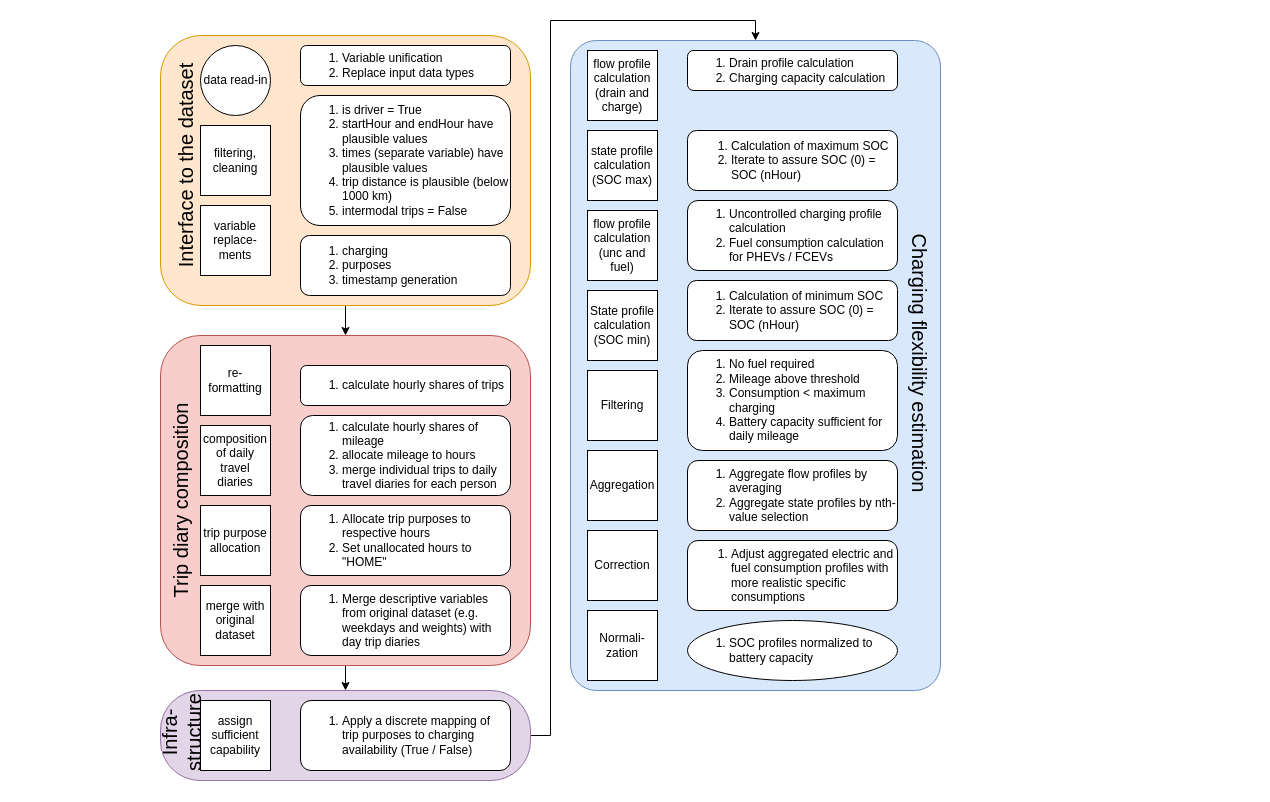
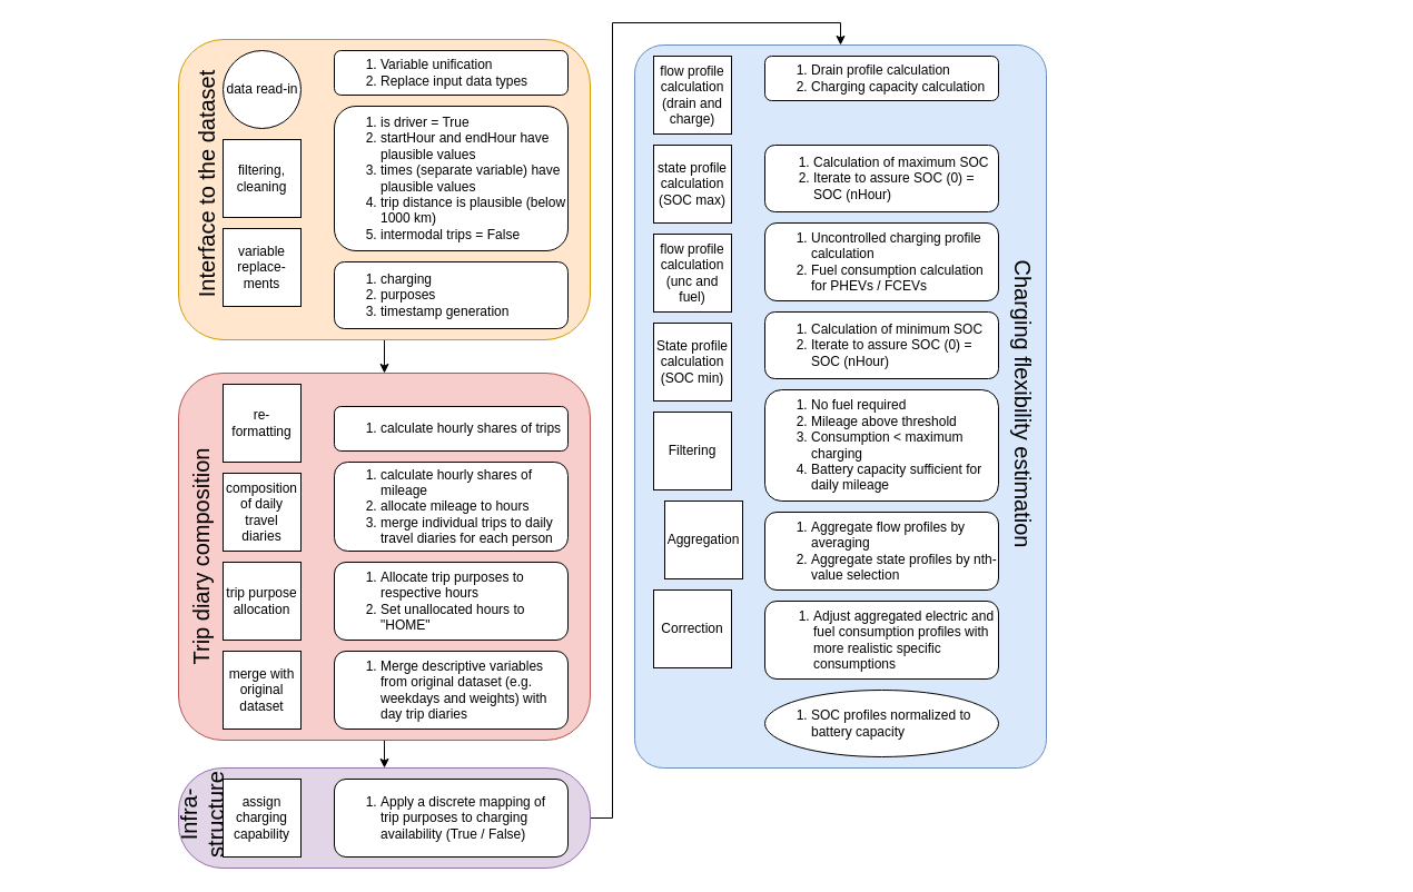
  <mxCell id="0" />
  <mxCell id="1" parent="0" />
  <mxCell id="2" value="" style="rounded=1;whiteSpace=wrap;html=1;fillColor=#dae8fc;strokeColor=#6c8ebf;arcSize=7;" vertex="1" parent="1"><mxGeometry x="570" y="40" width="370" height="650" as="geometry" /></mxCell>
  <mxCell id="3" style="edgeStyle=orthogonalEdgeStyle;rounded=0;orthogonalLoop=1;jettySize=auto;html=1;entryX=0.5;entryY=0;entryDx=0;entryDy=0;fontSize=20;" edge="1" parent="1" source="4" target="24"><mxGeometry relative="1" as="geometry" /></mxCell>
  <mxCell id="4" value="" style="rounded=1;whiteSpace=wrap;html=1;fillColor=#f8cecc;strokeColor=#b85450;arcSize=12;" vertex="1" parent="1"><mxGeometry x="160" y="335" width="370" height="330" as="geometry" /></mxCell>
  <mxCell id="5" style="edgeStyle=orthogonalEdgeStyle;rounded=0;orthogonalLoop=1;jettySize=auto;html=1;entryX=0.5;entryY=0;entryDx=0;entryDy=0;fontSize=20;" edge="1" parent="1" source="6" target="4"><mxGeometry relative="1" as="geometry" /></mxCell>
  <mxCell id="6" value="" style="rounded=1;whiteSpace=wrap;html=1;fillColor=#ffe6cc;strokeColor=#d79b00;" vertex="1" parent="1"><mxGeometry x="160" y="35" width="370" height="270" as="geometry" /></mxCell>
  <mxCell id="7" value="data read-in" style="ellipse;whiteSpace=wrap;html=1;aspect=fixed;spacing=2;spacingLeft=2;spacingRight=1;" parent="1" vertex="1"><mxGeometry x="200" y="45" width="70" height="70" as="geometry" /></mxCell>
  <mxCell id="8" value="filtering, cleaning" style="whiteSpace=wrap;html=1;aspect=fixed;" parent="1" vertex="1"><mxGeometry x="200" y="125" width="70" height="70" as="geometry" /></mxCell>
  <mxCell id="9" value="variable replace-ments" style="whiteSpace=wrap;html=1;aspect=fixed;" parent="1" vertex="1"><mxGeometry x="200" y="205" width="70" height="70" as="geometry" /></mxCell>
  <mxCell id="10" value="composition of daily travel diaries" style="whiteSpace=wrap;html=1;aspect=fixed;spacingLeft=2;spacingRight=2;" parent="1" vertex="1"><mxGeometry x="200" y="425" width="70" height="70" as="geometry" /></mxCell>
  <mxCell id="11" value="&lt;div align=&quot;left&quot;&gt;&lt;ol&gt;&lt;li&gt;is driver = True&lt;/li&gt;&lt;li&gt;startHour and endHour have plausible values&lt;/li&gt;&lt;li&gt;times (separate variable) have plausible values&lt;/li&gt;&lt;li&gt;trip distance is plausible (below 1000 km)&lt;/li&gt;&lt;li&gt;intermodal trips = False&lt;/li&gt;&lt;/ol&gt;&lt;/div&gt;" style="rounded=1;whiteSpace=wrap;html=1;align=left;" parent="1" vertex="1"><mxGeometry x="300" y="95" width="210" height="130" as="geometry" /></mxCell>
  <mxCell id="12" value="&lt;ol&gt;&lt;li&gt;Variable unification&lt;/li&gt;&lt;li&gt;Replace input data types&lt;br&gt;&lt;/li&gt;&lt;/ol&gt;" style="rounded=1;whiteSpace=wrap;html=1;align=left;" parent="1" vertex="1"><mxGeometry x="300" y="45" width="210" height="40" as="geometry" /></mxCell>
  <mxCell id="13" value="&lt;ol&gt;&lt;li&gt;charging&lt;/li&gt;&lt;li&gt;purposes&lt;/li&gt;&lt;li&gt;timestamp generation&lt;br&gt;&lt;/li&gt;&lt;/ol&gt;" style="rounded=1;whiteSpace=wrap;html=1;align=left;" parent="1" vertex="1"><mxGeometry x="300" y="235" width="210" height="60" as="geometry" /></mxCell>
  <mxCell id="14" value="re-formatting" style="whiteSpace=wrap;html=1;aspect=fixed;spacingLeft=2;spacingRight=2;" parent="1" vertex="1"><mxGeometry x="200" y="345" width="70" height="70" as="geometry" /></mxCell>
  <mxCell id="15" value="&lt;ol&gt;&lt;li&gt;calculate hourly shares of trips&lt;br&gt;&lt;/li&gt;&lt;/ol&gt;" style="rounded=1;whiteSpace=wrap;html=1;align=left;spacingRight=2;" parent="1" vertex="1"><mxGeometry x="300" y="365" width="210" height="40" as="geometry" /></mxCell>
  <mxCell id="16" value="&lt;ol&gt;&lt;li&gt;calculate hourly shares of mileage&lt;br&gt;&lt;/li&gt;&lt;li&gt;allocate mileage to hours&lt;/li&gt;&lt;li&gt;merge individual trips to daily travel diaries for each person&lt;br&gt;&lt;/li&gt;&lt;/ol&gt;" style="rounded=1;whiteSpace=wrap;html=1;align=left;" parent="1" vertex="1"><mxGeometry x="300" y="415" width="210" height="80" as="geometry" /></mxCell>
  <mxCell id="17" value="Interface to the dataset" style="text;html=1;strokeColor=none;fillColor=none;align=center;verticalAlign=middle;whiteSpace=wrap;rounded=0;fontSize=20;rotation=270;" vertex="1" parent="1"><mxGeometry x="50" y="155" width="270" height="20" as="geometry" /></mxCell>
  <mxCell id="18" value="Trip diary composition" style="text;html=1;strokeColor=none;fillColor=none;align=center;verticalAlign=middle;whiteSpace=wrap;rounded=0;fontSize=20;rotation=270;" vertex="1" parent="1"><mxGeometry x="20" y="490" width="320" height="20" as="geometry" /></mxCell>
  <mxCell id="19" value="trip purpose allocation" style="whiteSpace=wrap;html=1;aspect=fixed;spacingLeft=2;spacingRight=2;" vertex="1" parent="1"><mxGeometry x="200" y="505" width="70" height="70" as="geometry" /></mxCell>
  <mxCell id="20" value="&lt;ol&gt;&lt;li&gt;Allocate trip purposes to respective hours&lt;/li&gt;&lt;li&gt;Set unallocated hours to &quot;HOME&quot;&lt;br&gt;&lt;/li&gt;&lt;/ol&gt;" style="rounded=1;whiteSpace=wrap;html=1;align=left;" vertex="1" parent="1"><mxGeometry x="300" y="505" width="210" height="70" as="geometry" /></mxCell>
  <mxCell id="21" value="merge with original dataset" style="whiteSpace=wrap;html=1;aspect=fixed;" vertex="1" parent="1"><mxGeometry x="200" y="585" width="70" height="70" as="geometry" /></mxCell>
  <mxCell id="22" value="&lt;ol&gt;&lt;li&gt;Merge descriptive variables from original dataset (e.g. weekdays and weights) with day trip diaries&lt;br&gt;&lt;/li&gt;&lt;/ol&gt;" style="rounded=1;whiteSpace=wrap;html=1;align=left;" vertex="1" parent="1"><mxGeometry x="300" y="585" width="210" height="70" as="geometry" /></mxCell>
  <mxCell id="23" style="edgeStyle=orthogonalEdgeStyle;rounded=0;orthogonalLoop=1;jettySize=auto;html=1;entryX=0.5;entryY=0;entryDx=0;entryDy=0;fontSize=20;" edge="1" parent="1" source="24" target="2"><mxGeometry relative="1" as="geometry"><Array as="points"><mxPoint x="550" y="735" /><mxPoint x="550" y="20" /><mxPoint x="755" y="20" /></Array></mxGeometry></mxCell>
  <mxCell id="24" value="" style="rounded=1;whiteSpace=wrap;html=1;fillColor=#e1d5e7;strokeColor=#9673a6;arcSize=44;" vertex="1" parent="1"><mxGeometry x="160" y="690" width="370" height="90" as="geometry" /></mxCell>
- <mxCell id="25" value="assign sufficient capability" style="whiteSpace=wrap;html=1;aspect=fixed;spacingLeft=2;spacingRight=2;" vertex="1" parent="1"><mxGeometry x="200" y="700" width="70" height="70" as="geometry" /></mxCell>
+ <mxCell id="25" value="assign charging capability" style="whiteSpace=wrap;html=1;aspect=fixed;spacingLeft=2;spacingRight=2;" vertex="1" parent="1"><mxGeometry x="200" y="700" width="70" height="70" as="geometry" /></mxCell>
  <mxCell id="26" value="&lt;ol&gt;&lt;li&gt;Apply a discrete mapping of trip purposes to charging availability (True / False)&lt;br&gt;&lt;/li&gt;&lt;/ol&gt;" style="rounded=1;whiteSpace=wrap;html=1;align=left;spacingRight=2;" vertex="1" parent="1"><mxGeometry x="300" y="700" width="210" height="70" as="geometry" /></mxCell>
  <mxCell id="27" value="Charging flexibility estimation" style="text;html=1;strokeColor=none;fillColor=none;align=center;verticalAlign=middle;whiteSpace=wrap;rounded=0;fontSize=20;rotation=90;" vertex="1" parent="1"><mxGeometry x="592.5" y="352.5" width="655" height="20" as="geometry" /></mxCell>
  <mxCell id="28" value="state profile calculation (SOC max)" style="whiteSpace=wrap;html=1;aspect=fixed;spacingLeft=2;spacingRight=2;" vertex="1" parent="1"><mxGeometry x="587" y="130" width="70" height="70" as="geometry" /></mxCell>
  <mxCell id="29" value="flow profile calculation (drain and charge)" style="whiteSpace=wrap;html=1;aspect=fixed;spacingLeft=2;spacingRight=2;" vertex="1" parent="1"><mxGeometry x="587" y="50" width="70" height="70" as="geometry" /></mxCell>
  <mxCell id="30" value="&lt;ol&gt;&lt;li&gt;Drain profile calculation&lt;/li&gt;&lt;li&gt;Charging capacity calculation&lt;br&gt;&lt;/li&gt;&lt;/ol&gt;" style="rounded=1;whiteSpace=wrap;html=1;align=left;spacingRight=2;" vertex="1" parent="1"><mxGeometry x="687" y="50" width="210" height="40" as="geometry" /></mxCell>
  <mxCell id="31" value="&lt;ol&gt;&lt;li&gt;Calculation of maximum SOC &lt;br&gt;&lt;/li&gt;&lt;li&gt;Iterate to assure SOC (0) = SOC (nHour)&lt;br&gt;&lt;/li&gt;&lt;/ol&gt;" style="rounded=1;whiteSpace=wrap;html=1;align=left;spacingLeft=2;spacingRight=2;" vertex="1" parent="1"><mxGeometry x="687" y="130" width="210" height="60" as="geometry" /></mxCell>
  <mxCell id="32" value="flow profile calculation (unc and fuel)" style="whiteSpace=wrap;html=1;aspect=fixed;spacingLeft=2;spacingRight=2;" vertex="1" parent="1"><mxGeometry x="587" y="210" width="70" height="70" as="geometry" /></mxCell>
  <mxCell id="33" value="&lt;ol&gt;&lt;li&gt;Uncontrolled charging profile calculation&lt;/li&gt;&lt;li&gt;Fuel consumption calculation for PHEVs / FCEVs&lt;br&gt;&lt;/li&gt;&lt;/ol&gt;" style="rounded=1;whiteSpace=wrap;html=1;align=left;" vertex="1" parent="1"><mxGeometry x="687" y="200" width="210" height="70" as="geometry" /></mxCell>
  <mxCell id="34" value="State profile calculation (SOC min)" style="whiteSpace=wrap;html=1;aspect=fixed;" vertex="1" parent="1"><mxGeometry x="587" y="290" width="70" height="70" as="geometry" /></mxCell>
  <mxCell id="35" value="&lt;ol&gt;&lt;li&gt;Calculation of minimum SOC &lt;br&gt;&lt;/li&gt;&lt;li&gt;Iterate to assure SOC (0) = SOC (nHour)&lt;br&gt;&lt;/li&gt;&lt;/ol&gt;" style="rounded=1;whiteSpace=wrap;html=1;align=left;" vertex="1" parent="1"><mxGeometry x="687" y="280" width="210" height="60" as="geometry" /></mxCell>
  <mxCell id="36" value="Filtering" style="whiteSpace=wrap;html=1;aspect=fixed;" vertex="1" parent="1"><mxGeometry x="587" y="370" width="70" height="70" as="geometry" /></mxCell>
  <mxCell id="37" value="&lt;ol&gt;&lt;li&gt;No fuel required&lt;/li&gt;&lt;li&gt;Mileage above threshold&lt;/li&gt;&lt;li&gt;Consumption &amp;lt; maximum charging&lt;/li&gt;&lt;li&gt;Battery capacity sufficient for daily mileage&lt;br&gt;&lt;/li&gt;&lt;/ol&gt;" style="rounded=1;whiteSpace=wrap;html=1;align=left;" vertex="1" parent="1"><mxGeometry x="687" y="350" width="210" height="100" as="geometry" /></mxCell>
- <mxCell id="38" value="Aggregation" style="whiteSpace=wrap;html=1;aspect=fixed;" vertex="1" parent="1"><mxGeometry x="587" y="450" width="70" height="70" as="geometry" /></mxCell>
+ <mxCell id="38" value="Aggregation" style="whiteSpace=wrap;html=1;aspect=fixed;" vertex="1" parent="1"><mxGeometry x="597" y="450" width="70" height="70" as="geometry" /></mxCell>
  <mxCell id="39" value="Correction" style="whiteSpace=wrap;html=1;aspect=fixed;" vertex="1" parent="1"><mxGeometry x="587" y="530" width="70" height="70" as="geometry" /></mxCell>
- <mxCell id="40" value="Normali-zation" style="whiteSpace=wrap;html=1;aspect=fixed;" vertex="1" parent="1"><mxGeometry x="587" y="610" width="70" height="70" as="geometry" /></mxCell>
  <mxCell id="41" value="&lt;ol&gt;&lt;li&gt;Aggregate flow profiles by averaging&lt;/li&gt;&lt;li&gt;Aggregate state profiles by nth-value selection&lt;br&gt;&lt;/li&gt;&lt;/ol&gt;" style="rounded=1;whiteSpace=wrap;html=1;align=left;" vertex="1" parent="1"><mxGeometry x="687" y="460" width="210" height="70" as="geometry" /></mxCell>
  <mxCell id="42" value="&lt;ol&gt;&lt;li&gt;Adjust aggregated electric and fuel consumption profiles with more realistic specific consumptions&lt;br&gt;&lt;/li&gt;&lt;/ol&gt;" style="rounded=1;whiteSpace=wrap;html=1;align=left;spacingLeft=2;spacingRight=2;" vertex="1" parent="1"><mxGeometry x="687" y="540" width="210" height="70" as="geometry" /></mxCell>
  <mxCell id="43" value="&lt;ol&gt;&lt;li&gt;SOC profiles normalized to battery capacity&lt;/li&gt;&lt;/ol&gt;" style="ellipse;whiteSpace=wrap;html=1;align=left;" vertex="1" parent="1"><mxGeometry x="687" y="620" width="210" height="60" as="geometry" /></mxCell>
  <mxCell id="44" value="Infra-structure" style="text;html=1;strokeColor=none;fillColor=none;align=center;verticalAlign=middle;whiteSpace=wrap;rounded=0;fontSize=20;rotation=270;" vertex="1" parent="1"><mxGeometry x="127.5" y="722.5" width="105" height="20" as="geometry" /></mxCell>
